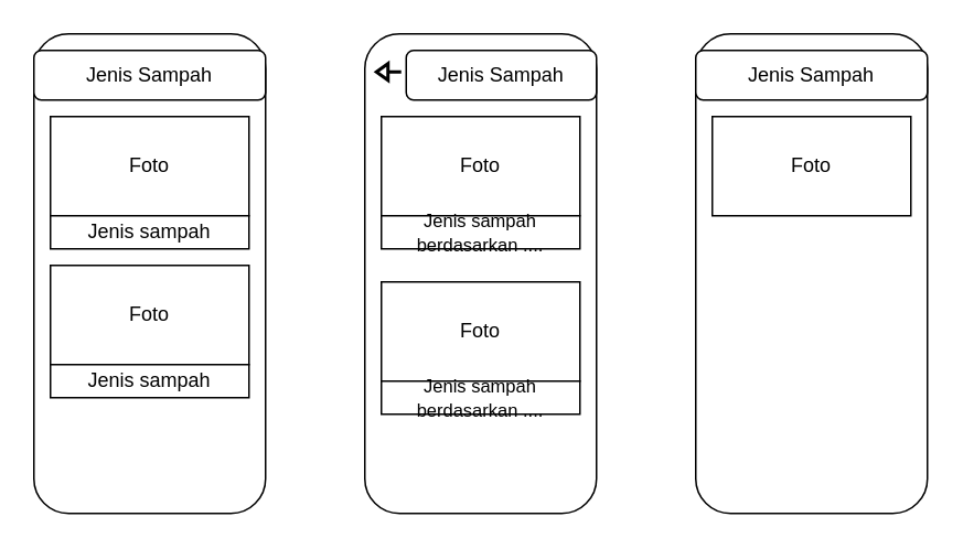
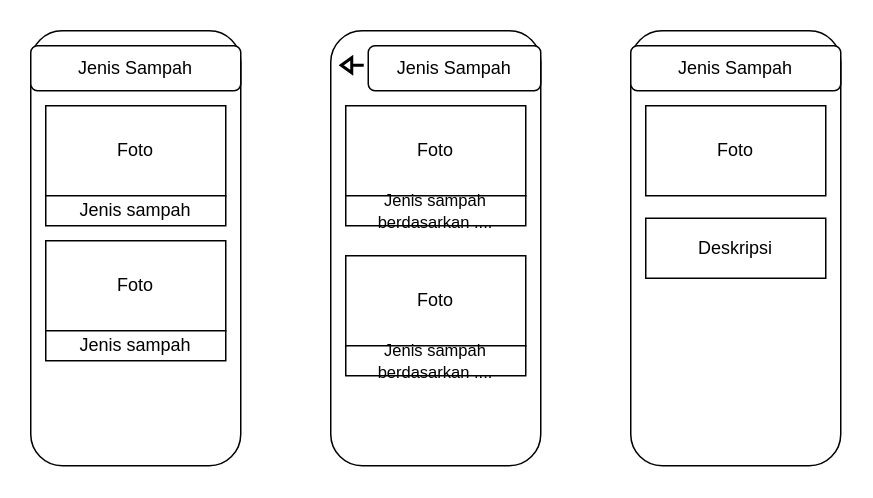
  <mxCell id="0" />
  <mxCell id="1" parent="0" />
  <mxCell id="2" value="" style="rounded=1;whiteSpace=wrap;html=1;" vertex="1" parent="1"><mxGeometry x="20" y="20" width="140" height="290" as="geometry" /></mxCell>
  <mxCell id="3" value="" style="rounded=1;whiteSpace=wrap;html=1;" vertex="1" parent="1"><mxGeometry x="220" y="20" width="140" height="290" as="geometry" /></mxCell>
  <mxCell id="4" value="" style="rounded=1;whiteSpace=wrap;html=1;" vertex="1" parent="1"><mxGeometry x="420" y="20" width="140" height="290" as="geometry" /></mxCell>
  <mxCell id="5" value="Jenis Sampah" style="rounded=1;whiteSpace=wrap;html=1;" vertex="1" parent="1"><mxGeometry x="20" y="30" width="140" height="30" as="geometry" /></mxCell>
  <mxCell id="6" value="Foto" style="rounded=0;whiteSpace=wrap;html=1;" vertex="1" parent="1"><mxGeometry x="30" y="70" width="120" height="60" as="geometry" /></mxCell>
  <mxCell id="7" value="Jenis sampah" style="rounded=0;whiteSpace=wrap;html=1;" vertex="1" parent="1"><mxGeometry x="30" y="130" width="120" height="20" as="geometry" /></mxCell>
  <mxCell id="8" value="Foto" style="rounded=0;whiteSpace=wrap;html=1;" vertex="1" parent="1"><mxGeometry x="230" y="70" width="120" height="60" as="geometry" /></mxCell>
  <mxCell id="9" value="&lt;font style=&quot;font-size: 11px&quot;&gt;Jenis sampah berdasarkan ....&lt;/font&gt;" style="rounded=0;whiteSpace=wrap;html=1;" vertex="1" parent="1"><mxGeometry x="230" y="130" width="120" height="20" as="geometry" /></mxCell>
  <mxCell id="10" value="Foto" style="rounded=0;whiteSpace=wrap;html=1;" vertex="1" parent="1"><mxGeometry x="430" y="70" width="120" height="60" as="geometry" /></mxCell>
+ <mxCell id="11" value="Deskripsi" style="rounded=0;whiteSpace=wrap;html=1;" vertex="1" parent="1"><mxGeometry x="430" y="145" width="120" height="40" as="geometry" /></mxCell>
  <mxCell id="12" value="Foto" style="rounded=0;whiteSpace=wrap;html=1;" vertex="1" parent="1"><mxGeometry x="230" y="170" width="120" height="60" as="geometry" /></mxCell>
  <mxCell id="13" value="&lt;font style=&quot;font-size: 11px&quot;&gt;Jenis sampah berdasarkan ....&lt;/font&gt;" style="rounded=0;whiteSpace=wrap;html=1;" vertex="1" parent="1"><mxGeometry x="230" y="230" width="120" height="20" as="geometry" /></mxCell>
  <mxCell id="14" value="Foto" style="rounded=0;whiteSpace=wrap;html=1;" vertex="1" parent="1"><mxGeometry x="30" y="160" width="120" height="60" as="geometry" /></mxCell>
  <mxCell id="15" value="Jenis sampah" style="rounded=0;whiteSpace=wrap;html=1;" vertex="1" parent="1"><mxGeometry x="30" y="220" width="120" height="20" as="geometry" /></mxCell>
  <mxCell id="16" value="Jenis Sampah" style="rounded=1;whiteSpace=wrap;html=1;" vertex="1" parent="1"><mxGeometry x="245" y="30" width="115" height="30" as="geometry" /></mxCell>
  <mxCell id="17" value="Jenis Sampah" style="rounded=1;whiteSpace=wrap;html=1;" vertex="1" parent="1"><mxGeometry x="420" y="30" width="140" height="30" as="geometry" /></mxCell>
  <mxCell id="18" value="" style="verticalLabelPosition=bottom;verticalAlign=top;html=1;strokeWidth=2;shape=mxgraph.arrows2.arrow;dy=1;dx=7;notch=0;fontSize=11;rotation=-180;" vertex="1" parent="1"><mxGeometry x="227" y="38" width="15" height="10" as="geometry" /></mxCell>
